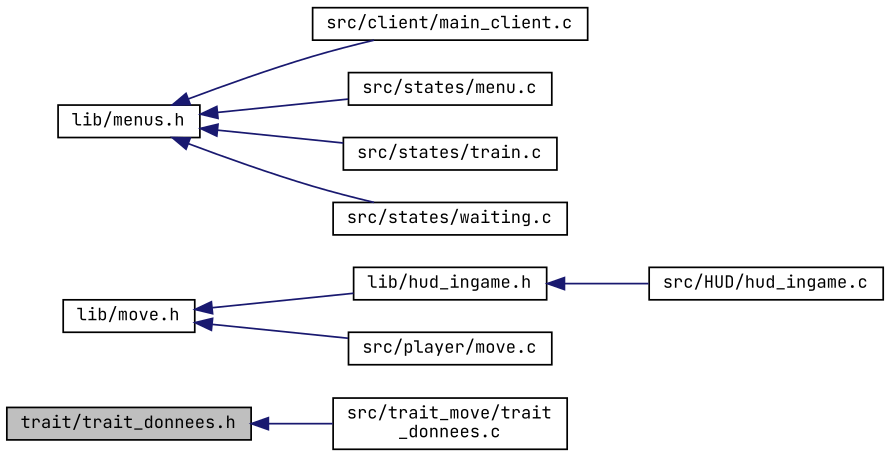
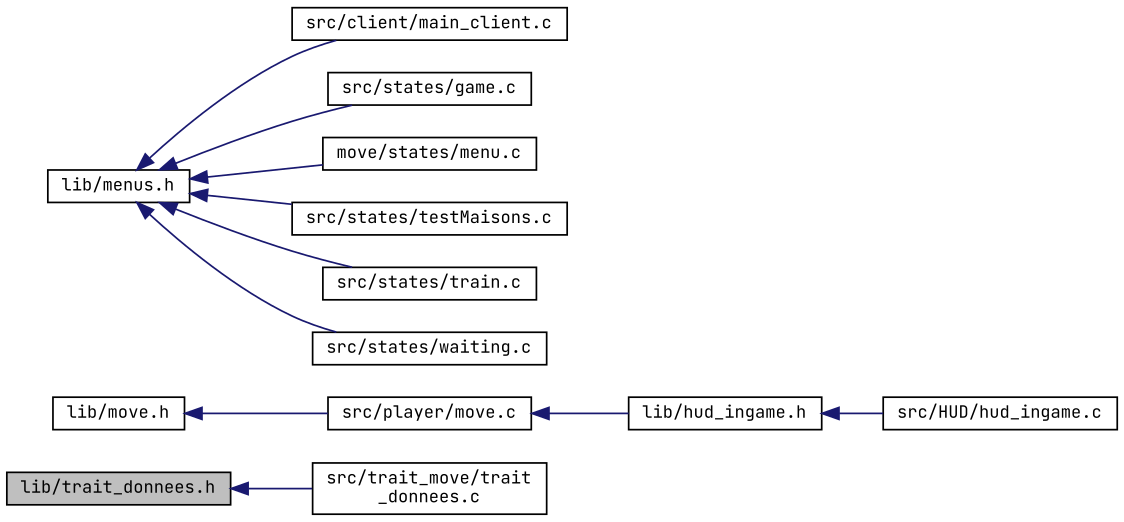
  digraph {
    fontname="JetBrains Mono"
    rankdir=LR
    node [color=black fillcolor=white fontname="JetBrains Mono" fontsize=10 shape=record style=filled]
    edge [color=midnightblue dir=back fontname="JetBrains Mono" fontsize=10 labelfontname=Helvetica labelfontsize=10 style=solid]
-   n1 [fillcolor=grey75 fontcolor=black height=0.2 label="trait/trait_donnees.h" width=0.4]
+   n1 [fillcolor=grey75 fontcolor=black height=0.2 label="lib/trait_donnees.h" width=0.4]
    n2 [height=0.2 label="src/trait_move/trait\l_donnees.c" width=0.4]
    n3 [height=0.2 label="lib/move.h" width=0.4]
    n4 [height=0.2 label="lib/hud_ingame.h" width=0.4]
    n5 [height=0.2 label="src/player/move.c" width=0.4]
    n6 [height=0.2 label="src/HUD/hud_ingame.c" width=0.4]
    n7 [height=0.2 label="lib/menus.h" width=0.4]
    n8 [height=0.2 label="src/client/main_client.c" width=0.4]
-   n10 [height=0.2 label="src/states/menu.c" width=0.4]
+   n9 [height=0.2 label="src/states/game.c" width=0.4]
+   n10 [height=0.2 label="move/states/menu.c" width=0.4]
+   n11 [height=0.2 label="src/states/testMaisons.c" width=0.4]
    n12 [height=0.2 label="src/states/train.c" width=0.4]
    n13 [height=0.2 label="src/states/waiting.c" width=0.4]
    n1 -> n2
-   n3 -> n4
+   n5 -> n4
    n3 -> n5
    n4 -> n6
    n7 -> n8
+   n7 -> n9
    n7 -> n10
+   n7 -> n11
    n7 -> n12
    n7 -> n13
  }
